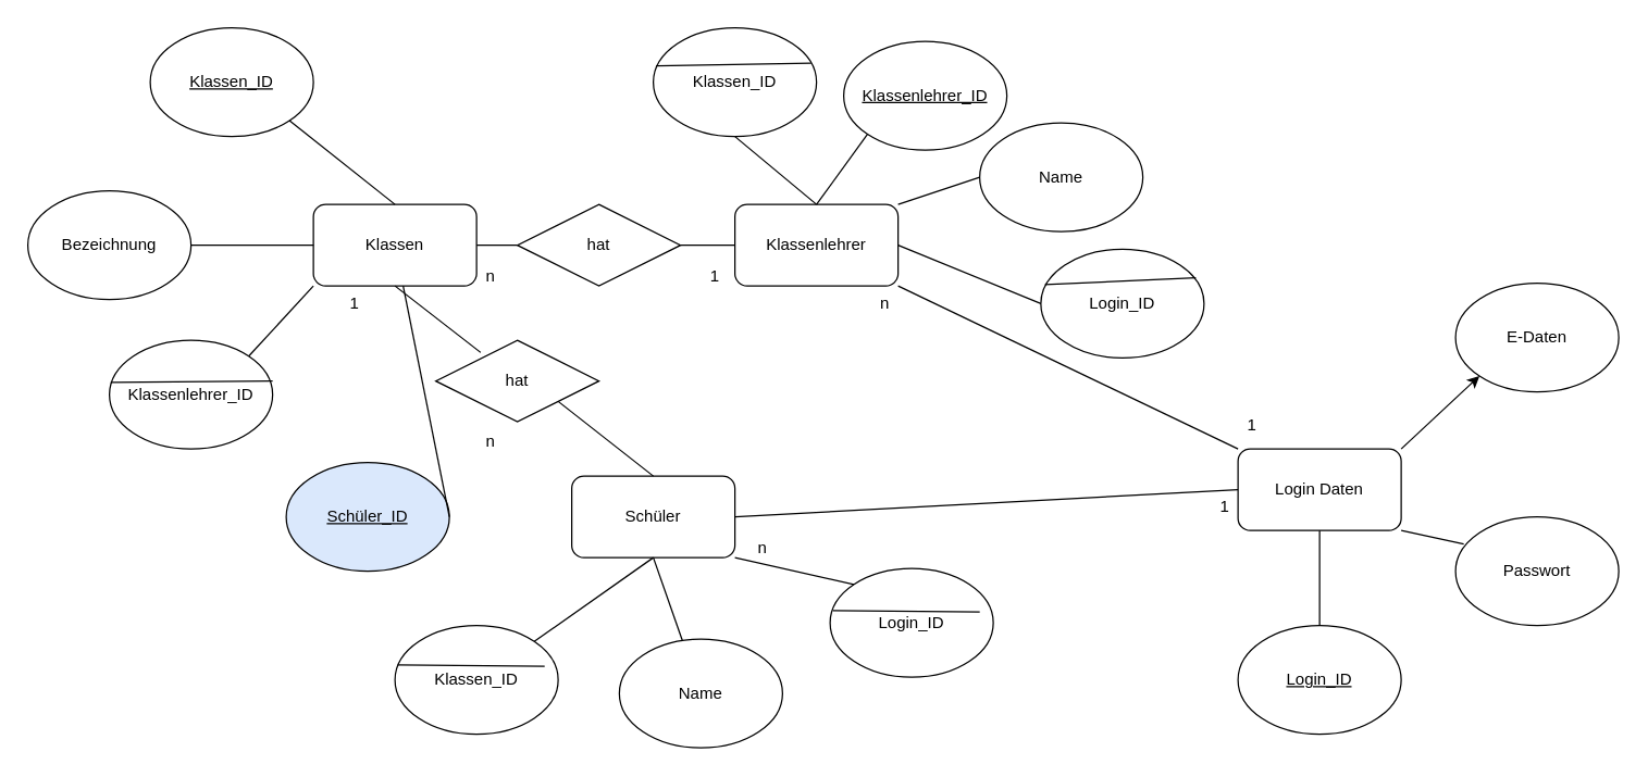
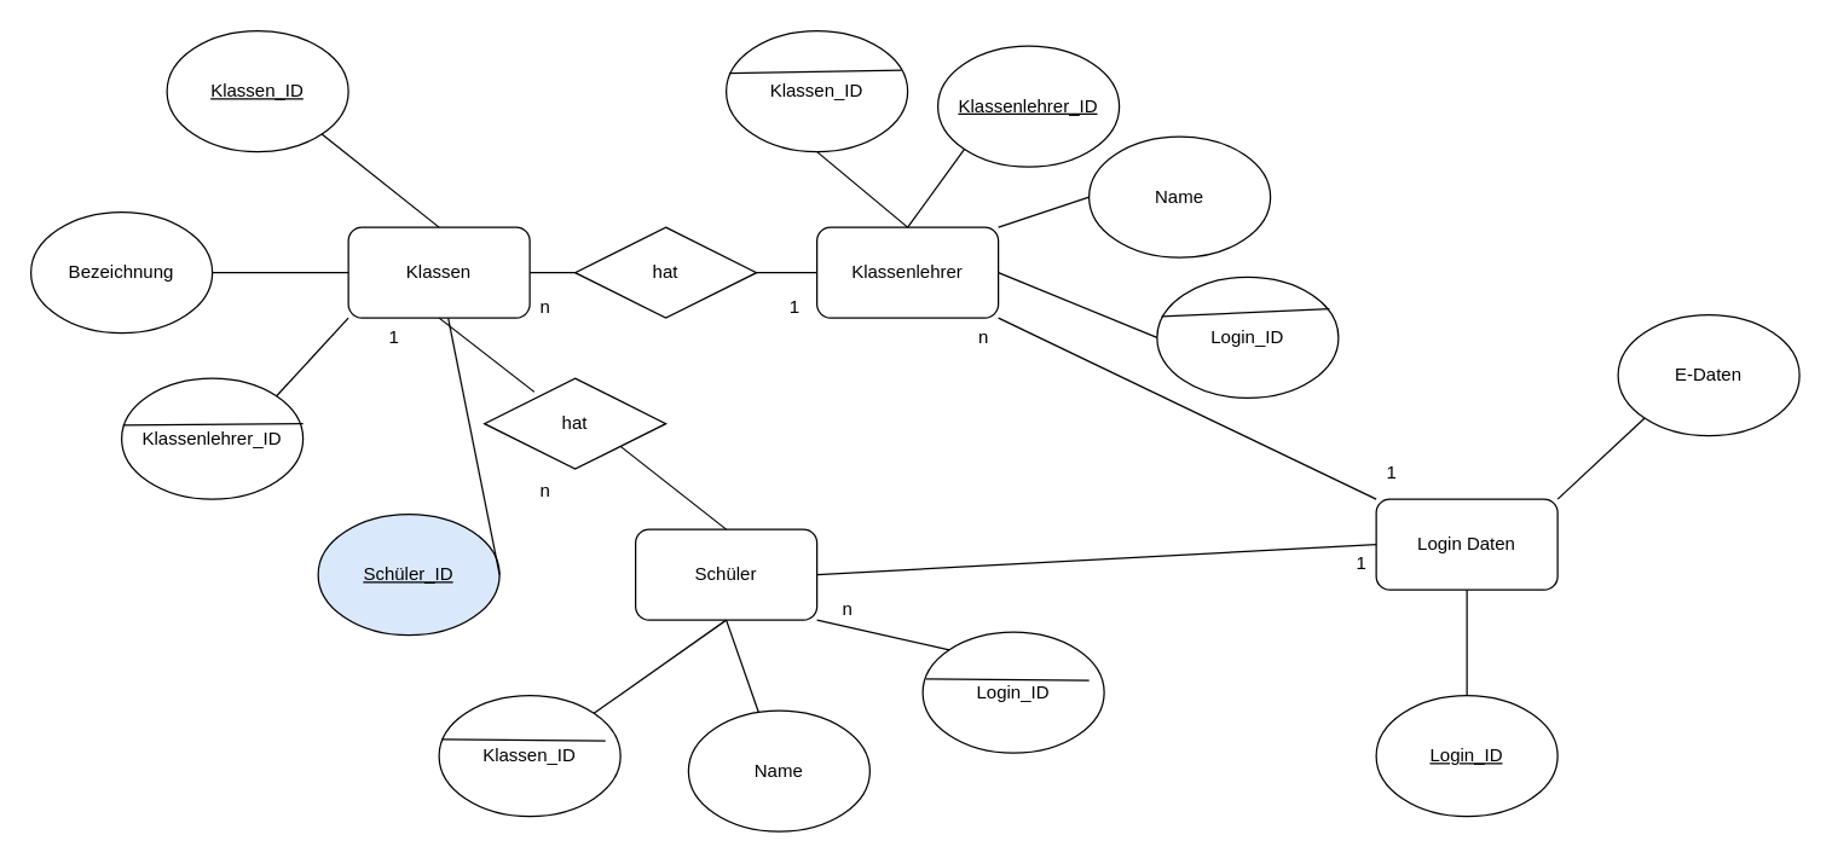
  <mxCell id="0" />
  <mxCell id="1" parent="0" />
  <mxCell id="2" value="Klassen" style="rounded=1;whiteSpace=wrap;html=1;" vertex="1" parent="1"><mxGeometry x="230" y="150" width="120" height="60" as="geometry" /></mxCell>
  <mxCell id="3" value="&lt;u&gt;Klassen_ID&lt;/u&gt;" style="ellipse;whiteSpace=wrap;html=1;" vertex="1" parent="1"><mxGeometry x="110" y="20" width="120" height="80" as="geometry" /></mxCell>
  <mxCell id="4" value="Bezeichnung" style="ellipse;whiteSpace=wrap;html=1;" vertex="1" parent="1"><mxGeometry x="20" y="140" width="120" height="80" as="geometry" /></mxCell>
  <mxCell id="5" value="" style="endArrow=none;html=1;rounded=0;entryX=1;entryY=1;entryDx=0;entryDy=0;exitX=0.5;exitY=0;exitDx=0;exitDy=0;" edge="1" parent="1" source="2" target="3"><mxGeometry width="50" height="50" relative="1" as="geometry"><mxPoint x="530" y="280" as="sourcePoint" /><mxPoint x="580" y="230" as="targetPoint" /></mxGeometry></mxCell>
  <mxCell id="6" value="" style="endArrow=none;html=1;rounded=0;exitX=1;exitY=0.5;exitDx=0;exitDy=0;entryX=0;entryY=0.5;entryDx=0;entryDy=0;" edge="1" parent="1" source="4" target="2"><mxGeometry width="50" height="50" relative="1" as="geometry"><mxPoint x="530" y="280" as="sourcePoint" /><mxPoint x="580" y="230" as="targetPoint" /></mxGeometry></mxCell>
  <mxCell id="7" value="Klassenlehrer" style="rounded=1;whiteSpace=wrap;html=1;" vertex="1" parent="1"><mxGeometry x="540" y="150" width="120" height="60" as="geometry" /></mxCell>
  <mxCell id="8" value="&lt;u&gt;Klassenlehrer_ID&lt;/u&gt;" style="ellipse;whiteSpace=wrap;html=1;" vertex="1" parent="1"><mxGeometry x="620" y="30" width="120" height="80" as="geometry" /></mxCell>
  <mxCell id="9" value="" style="endArrow=none;html=1;rounded=0;entryX=0;entryY=1;entryDx=0;entryDy=0;exitX=0.5;exitY=0;exitDx=0;exitDy=0;" edge="1" parent="1" source="7" target="8"><mxGeometry width="50" height="50" relative="1" as="geometry"><mxPoint x="530" y="280" as="sourcePoint" /><mxPoint x="580" y="230" as="targetPoint" /></mxGeometry></mxCell>
  <mxCell id="10" value="" style="endArrow=none;html=1;rounded=0;exitX=1;exitY=0.5;exitDx=0;exitDy=0;entryX=0;entryY=0.5;entryDx=0;entryDy=0;" edge="1" parent="1" source="2" target="33"><mxGeometry width="50" height="50" relative="1" as="geometry"><mxPoint x="530" y="280" as="sourcePoint" /><mxPoint x="400" y="180" as="targetPoint" /></mxGeometry></mxCell>
  <mxCell id="11" value="n" style="text;html=1;align=center;verticalAlign=middle;resizable=0;points=[];autosize=1;strokeColor=none;fillColor=none;" vertex="1" parent="1"><mxGeometry x="345" y="188" width="30" height="30" as="geometry" /></mxCell>
  <mxCell id="12" value="1" style="text;html=1;align=center;verticalAlign=middle;resizable=0;points=[];autosize=1;strokeColor=none;fillColor=none;" vertex="1" parent="1"><mxGeometry x="510" y="188" width="30" height="30" as="geometry" /></mxCell>
  <mxCell id="13" value="Name" style="ellipse;whiteSpace=wrap;html=1;" vertex="1" parent="1"><mxGeometry x="720" y="90" width="120" height="80" as="geometry" /></mxCell>
  <mxCell id="14" value="" style="endArrow=none;html=1;rounded=0;entryX=0;entryY=0.5;entryDx=0;entryDy=0;exitX=1;exitY=0;exitDx=0;exitDy=0;" edge="1" parent="1" source="7" target="13"><mxGeometry width="50" height="50" relative="1" as="geometry"><mxPoint x="530" y="280" as="sourcePoint" /><mxPoint x="580" y="230" as="targetPoint" /></mxGeometry></mxCell>
  <mxCell id="15" value="Schüler" style="rounded=1;whiteSpace=wrap;html=1;" vertex="1" parent="1"><mxGeometry x="420" y="350" width="120" height="60" as="geometry" /></mxCell>
  <mxCell id="16" value="&lt;u&gt;Schüler_ID&lt;/u&gt;" style="ellipse;whiteSpace=wrap;html=1;fillColor=#dae8fc;" vertex="1" parent="1"><mxGeometry x="210" y="340" width="120" height="80" as="geometry" /></mxCell>
  <mxCell id="17" value="Name" style="ellipse;whiteSpace=wrap;html=1;" vertex="1" parent="1"><mxGeometry x="455" y="470" width="120" height="80" as="geometry" /></mxCell>
  <mxCell id="18" value="" style="endArrow=none;html=1;rounded=0;entryX=0.5;entryY=1;entryDx=0;entryDy=0;exitX=0.275;exitY=0.15;exitDx=0;exitDy=0;exitPerimeter=0;" edge="1" parent="1" source="31" target="2"><mxGeometry width="50" height="50" relative="1" as="geometry"><mxPoint x="330" y="250" as="sourcePoint" /><mxPoint x="580" y="230" as="targetPoint" /></mxGeometry></mxCell>
  <mxCell id="19" value="1" style="text;html=1;align=center;verticalAlign=middle;resizable=0;points=[];autosize=1;strokeColor=none;fillColor=none;" vertex="1" parent="1"><mxGeometry x="245" y="208" width="30" height="30" as="geometry" /></mxCell>
  <mxCell id="20" value="n" style="text;html=1;align=center;verticalAlign=middle;resizable=0;points=[];autosize=1;strokeColor=none;fillColor=none;" vertex="1" parent="1"><mxGeometry x="345" y="310" width="30" height="30" as="geometry" /></mxCell>
  <mxCell id="21" value="Klassen_ID" style="ellipse;whiteSpace=wrap;html=1;" vertex="1" parent="1"><mxGeometry x="290" y="460" width="120" height="80" as="geometry" /></mxCell>
  <mxCell id="22" value="" style="endArrow=none;html=1;rounded=0;exitX=0.5;exitY=1;exitDx=0;exitDy=0;entryX=1;entryY=0;entryDx=0;entryDy=0;" edge="1" parent="1" source="15" target="21"><mxGeometry width="50" height="50" relative="1" as="geometry"><mxPoint x="530" y="280" as="sourcePoint" /><mxPoint x="580" y="230" as="targetPoint" /></mxGeometry></mxCell>
  <mxCell id="23" value="" style="endArrow=none;html=1;rounded=0;exitX=0.5;exitY=1;exitDx=0;exitDy=0;" edge="1" parent="1" source="15" target="17"><mxGeometry width="50" height="50" relative="1" as="geometry"><mxPoint x="530" y="280" as="sourcePoint" /><mxPoint x="580" y="230" as="targetPoint" /></mxGeometry></mxCell>
  <mxCell id="24" value="" style="endArrow=none;html=1;rounded=0;exitX=1;exitY=0.5;exitDx=0;exitDy=0;" edge="1" parent="1" source="16" target="2"><mxGeometry width="50" height="50" relative="1" as="geometry"><mxPoint x="530" y="280" as="sourcePoint" /><mxPoint x="580" y="230" as="targetPoint" /></mxGeometry></mxCell>
  <mxCell id="25" value="Klassenlehrer_ID" style="ellipse;whiteSpace=wrap;html=1;" vertex="1" parent="1"><mxGeometry x="80" y="250" width="120" height="80" as="geometry" /></mxCell>
  <mxCell id="26" value="" style="endArrow=none;html=1;rounded=0;exitX=1;exitY=0;exitDx=0;exitDy=0;entryX=0;entryY=1;entryDx=0;entryDy=0;" edge="1" parent="1" source="25" target="2"><mxGeometry width="50" height="50" relative="1" as="geometry"><mxPoint x="530" y="280" as="sourcePoint" /><mxPoint x="580" y="230" as="targetPoint" /></mxGeometry></mxCell>
  <mxCell id="27" value="Klassen_ID" style="ellipse;whiteSpace=wrap;html=1;" vertex="1" parent="1"><mxGeometry x="480" y="20" width="120" height="80" as="geometry" /></mxCell>
  <mxCell id="28" value="" style="endArrow=none;html=1;rounded=0;entryX=0.5;entryY=1;entryDx=0;entryDy=0;exitX=0.5;exitY=0;exitDx=0;exitDy=0;" edge="1" parent="1" source="7" target="27"><mxGeometry width="50" height="50" relative="1" as="geometry"><mxPoint x="530" y="280" as="sourcePoint" /><mxPoint x="580" y="230" as="targetPoint" /></mxGeometry></mxCell>
  <mxCell id="29" value="" style="endArrow=none;html=1;rounded=0;entryX=1;entryY=0.375;entryDx=0;entryDy=0;entryPerimeter=0;exitX=0.008;exitY=0.388;exitDx=0;exitDy=0;exitPerimeter=0;" edge="1" parent="1" source="25" target="25"><mxGeometry width="50" height="50" relative="1" as="geometry"><mxPoint x="70" y="280" as="sourcePoint" /><mxPoint x="580" y="230" as="targetPoint" /></mxGeometry></mxCell>
  <mxCell id="30" value="" style="endArrow=none;html=1;rounded=0;entryX=0.967;entryY=0.325;entryDx=0;entryDy=0;entryPerimeter=0;exitX=0.017;exitY=0.35;exitDx=0;exitDy=0;exitPerimeter=0;" edge="1" parent="1" source="27" target="27"><mxGeometry width="50" height="50" relative="1" as="geometry"><mxPoint x="530" y="280" as="sourcePoint" /><mxPoint x="580" y="230" as="targetPoint" /></mxGeometry></mxCell>
  <mxCell id="31" value="hat" style="shape=rhombus;perimeter=rhombusPerimeter;whiteSpace=wrap;html=1;align=center;" vertex="1" parent="1"><mxGeometry x="320" y="250" width="120" height="60" as="geometry" /></mxCell>
  <mxCell id="32" value="" style="endArrow=none;html=1;rounded=0;exitX=1;exitY=1;exitDx=0;exitDy=0;entryX=0.5;entryY=0;entryDx=0;entryDy=0;" edge="1" parent="1" source="31" target="15"><mxGeometry width="50" height="50" relative="1" as="geometry"><mxPoint x="530" y="280" as="sourcePoint" /><mxPoint x="580" y="230" as="targetPoint" /></mxGeometry></mxCell>
  <mxCell id="33" value="hat" style="shape=rhombus;perimeter=rhombusPerimeter;whiteSpace=wrap;html=1;align=center;" vertex="1" parent="1"><mxGeometry x="380" y="150" width="120" height="60" as="geometry" /></mxCell>
  <mxCell id="34" value="" style="endArrow=none;html=1;rounded=0;exitX=1;exitY=0.5;exitDx=0;exitDy=0;entryX=0;entryY=0.5;entryDx=0;entryDy=0;" edge="1" parent="1" source="33" target="7"><mxGeometry width="50" height="50" relative="1" as="geometry"><mxPoint x="530" y="280" as="sourcePoint" /><mxPoint x="580" y="230" as="targetPoint" /></mxGeometry></mxCell>
  <mxCell id="35" value="" style="endArrow=none;html=1;rounded=0;exitX=0.017;exitY=0.363;exitDx=0;exitDy=0;exitPerimeter=0;entryX=0.917;entryY=0.375;entryDx=0;entryDy=0;entryPerimeter=0;" edge="1" parent="1" source="21" target="21"><mxGeometry width="50" height="50" relative="1" as="geometry"><mxPoint x="530" y="280" as="sourcePoint" /><mxPoint x="580" y="230" as="targetPoint" /></mxGeometry></mxCell>
  <mxCell id="36" value="Login Daten" style="rounded=1;whiteSpace=wrap;html=1;" vertex="1" parent="1"><mxGeometry x="910" y="330" width="120" height="60" as="geometry" /></mxCell>
  <mxCell id="37" value="" style="endArrow=none;html=1;rounded=0;entryX=0;entryY=0;entryDx=0;entryDy=0;exitX=1;exitY=1;exitDx=0;exitDy=0;" edge="1" parent="1" source="7" target="36"><mxGeometry width="50" height="50" relative="1" as="geometry"><mxPoint x="720" y="360" as="sourcePoint" /><mxPoint x="770" y="310" as="targetPoint" /></mxGeometry></mxCell>
  <mxCell id="38" value="E-Daten" style="ellipse;whiteSpace=wrap;html=1;" vertex="1" parent="1"><mxGeometry x="1070" y="208" width="120" height="80" as="geometry" /></mxCell>
- <mxCell id="39" value="Passwort" style="ellipse;whiteSpace=wrap;html=1;" vertex="1" parent="1"><mxGeometry x="1070" y="380" width="120" height="80" as="geometry" /></mxCell>
  <mxCell id="40" value="&lt;u&gt;Login_ID&lt;/u&gt;" style="ellipse;whiteSpace=wrap;html=1;" vertex="1" parent="1"><mxGeometry x="910" y="460" width="120" height="80" as="geometry" /></mxCell>
  <mxCell id="41" value="" style="endArrow=none;html=1;rounded=0;entryX=0.5;entryY=1;entryDx=0;entryDy=0;exitX=0.5;exitY=0;exitDx=0;exitDy=0;" edge="1" parent="1" source="40" target="36"><mxGeometry width="50" height="50" relative="1" as="geometry"><mxPoint x="720" y="360" as="sourcePoint" /><mxPoint x="770" y="310" as="targetPoint" /></mxGeometry></mxCell>
- <mxCell id="42" value="" style="endArrow=classic;html=1;rounded=0;entryX=0;entryY=1;entryDx=0;entryDy=0;exitX=1;exitY=0;exitDx=0;exitDy=0;" edge="1" parent="1" source="36" target="38"><mxGeometry width="50" height="50" relative="1" as="geometry"><mxPoint x="720" y="360" as="sourcePoint" /><mxPoint x="770" y="310" as="targetPoint" /></mxGeometry></mxCell>
- <mxCell id="43" value="" style="endArrow=none;html=1;rounded=0;entryX=0.05;entryY=0.25;entryDx=0;entryDy=0;entryPerimeter=0;exitX=1;exitY=1;exitDx=0;exitDy=0;" edge="1" parent="1" source="36" target="39"><mxGeometry width="50" height="50" relative="1" as="geometry"><mxPoint x="720" y="360" as="sourcePoint" /><mxPoint x="770" y="310" as="targetPoint" /></mxGeometry></mxCell>
+ <mxCell id="42" value="" style="endArrow=none;html=1;rounded=0;entryX=0;entryY=1;entryDx=0;entryDy=0;exitX=1;exitY=0;exitDx=0;exitDy=0;" edge="1" parent="1" source="36" target="38"><mxGeometry width="50" height="50" relative="1" as="geometry"><mxPoint x="720" y="360" as="sourcePoint" /><mxPoint x="770" y="310" as="targetPoint" /></mxGeometry></mxCell>
  <mxCell id="44" value="n" style="text;html=1;align=center;verticalAlign=middle;resizable=0;points=[];autosize=1;strokeColor=none;fillColor=none;" vertex="1" parent="1"><mxGeometry x="635" y="208" width="30" height="30" as="geometry" /></mxCell>
  <mxCell id="45" value="1" style="text;html=1;align=center;verticalAlign=middle;resizable=0;points=[];autosize=1;strokeColor=none;fillColor=none;" vertex="1" parent="1"><mxGeometry x="905" y="298" width="30" height="30" as="geometry" /></mxCell>
  <mxCell id="46" value="" style="endArrow=none;html=1;rounded=0;exitX=1;exitY=0.5;exitDx=0;exitDy=0;entryX=0;entryY=0.5;entryDx=0;entryDy=0;" edge="1" parent="1" source="15" target="36"><mxGeometry width="50" height="50" relative="1" as="geometry"><mxPoint x="720" y="360" as="sourcePoint" /><mxPoint x="900" y="360" as="targetPoint" /></mxGeometry></mxCell>
  <mxCell id="47" value="n" style="text;html=1;align=center;verticalAlign=middle;resizable=0;points=[];autosize=1;strokeColor=none;fillColor=none;" vertex="1" parent="1"><mxGeometry x="545" y="388" width="30" height="30" as="geometry" /></mxCell>
  <mxCell id="48" value="1" style="text;html=1;align=center;verticalAlign=middle;resizable=0;points=[];autosize=1;strokeColor=none;fillColor=none;" vertex="1" parent="1"><mxGeometry x="885" y="358" width="30" height="30" as="geometry" /></mxCell>
  <mxCell id="49" value="Login_ID" style="ellipse;whiteSpace=wrap;html=1;" vertex="1" parent="1"><mxGeometry x="610" y="418" width="120" height="80" as="geometry" /></mxCell>
  <mxCell id="50" value="" style="endArrow=none;html=1;rounded=0;exitX=1;exitY=1;exitDx=0;exitDy=0;entryX=0;entryY=0;entryDx=0;entryDy=0;" edge="1" parent="1" source="15" target="49"><mxGeometry width="50" height="50" relative="1" as="geometry"><mxPoint x="720" y="360" as="sourcePoint" /><mxPoint x="770" y="310" as="targetPoint" /></mxGeometry></mxCell>
  <mxCell id="51" value="" style="endArrow=none;html=1;rounded=0;exitX=0.017;exitY=0.388;exitDx=0;exitDy=0;exitPerimeter=0;entryX=0.917;entryY=0.4;entryDx=0;entryDy=0;entryPerimeter=0;" edge="1" parent="1" source="49" target="49"><mxGeometry width="50" height="50" relative="1" as="geometry"><mxPoint x="720" y="360" as="sourcePoint" /><mxPoint x="770" y="310" as="targetPoint" /></mxGeometry></mxCell>
  <mxCell id="52" value="Login_ID" style="ellipse;whiteSpace=wrap;html=1;" vertex="1" parent="1"><mxGeometry x="765" y="183" width="120" height="80" as="geometry" /></mxCell>
  <mxCell id="53" value="" style="endArrow=none;html=1;rounded=0;entryX=0;entryY=0.5;entryDx=0;entryDy=0;exitX=1;exitY=0.5;exitDx=0;exitDy=0;" edge="1" parent="1" source="7" target="52"><mxGeometry width="50" height="50" relative="1" as="geometry"><mxPoint x="720" y="360" as="sourcePoint" /><mxPoint x="770" y="310" as="targetPoint" /></mxGeometry></mxCell>
  <mxCell id="54" value="" style="endArrow=none;html=1;rounded=0;entryX=0.95;entryY=0.263;entryDx=0;entryDy=0;entryPerimeter=0;exitX=0.025;exitY=0.325;exitDx=0;exitDy=0;exitPerimeter=0;" edge="1" parent="1" source="52" target="52"><mxGeometry width="50" height="50" relative="1" as="geometry"><mxPoint x="720" y="360" as="sourcePoint" /><mxPoint x="770" y="310" as="targetPoint" /></mxGeometry></mxCell>
